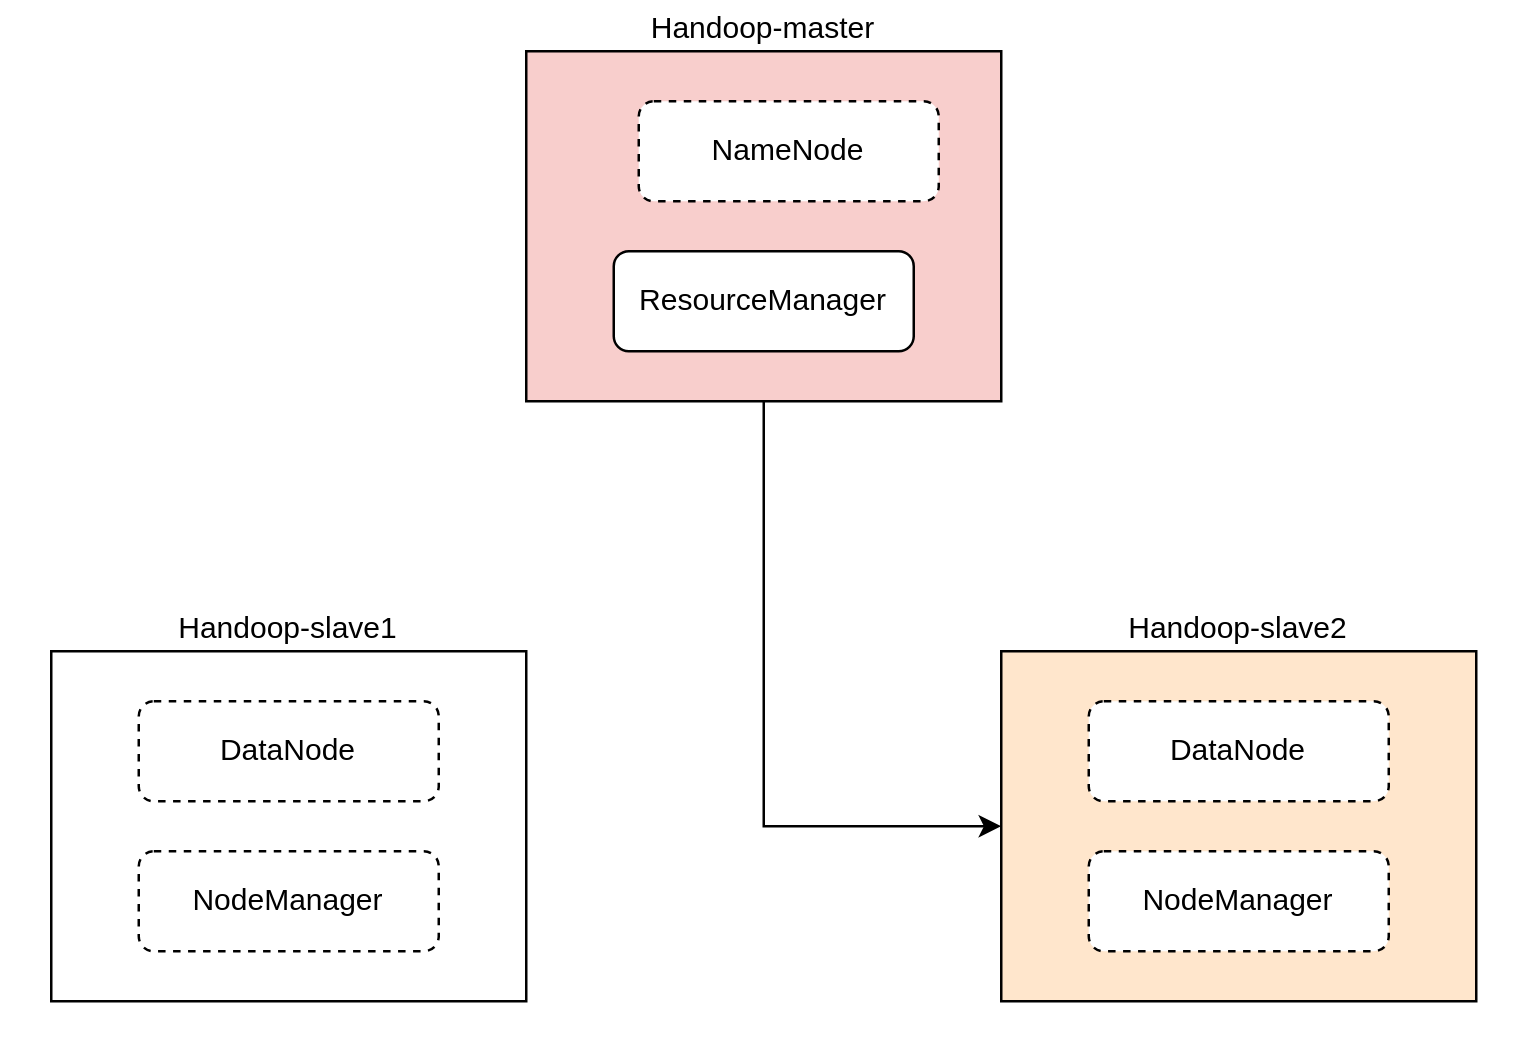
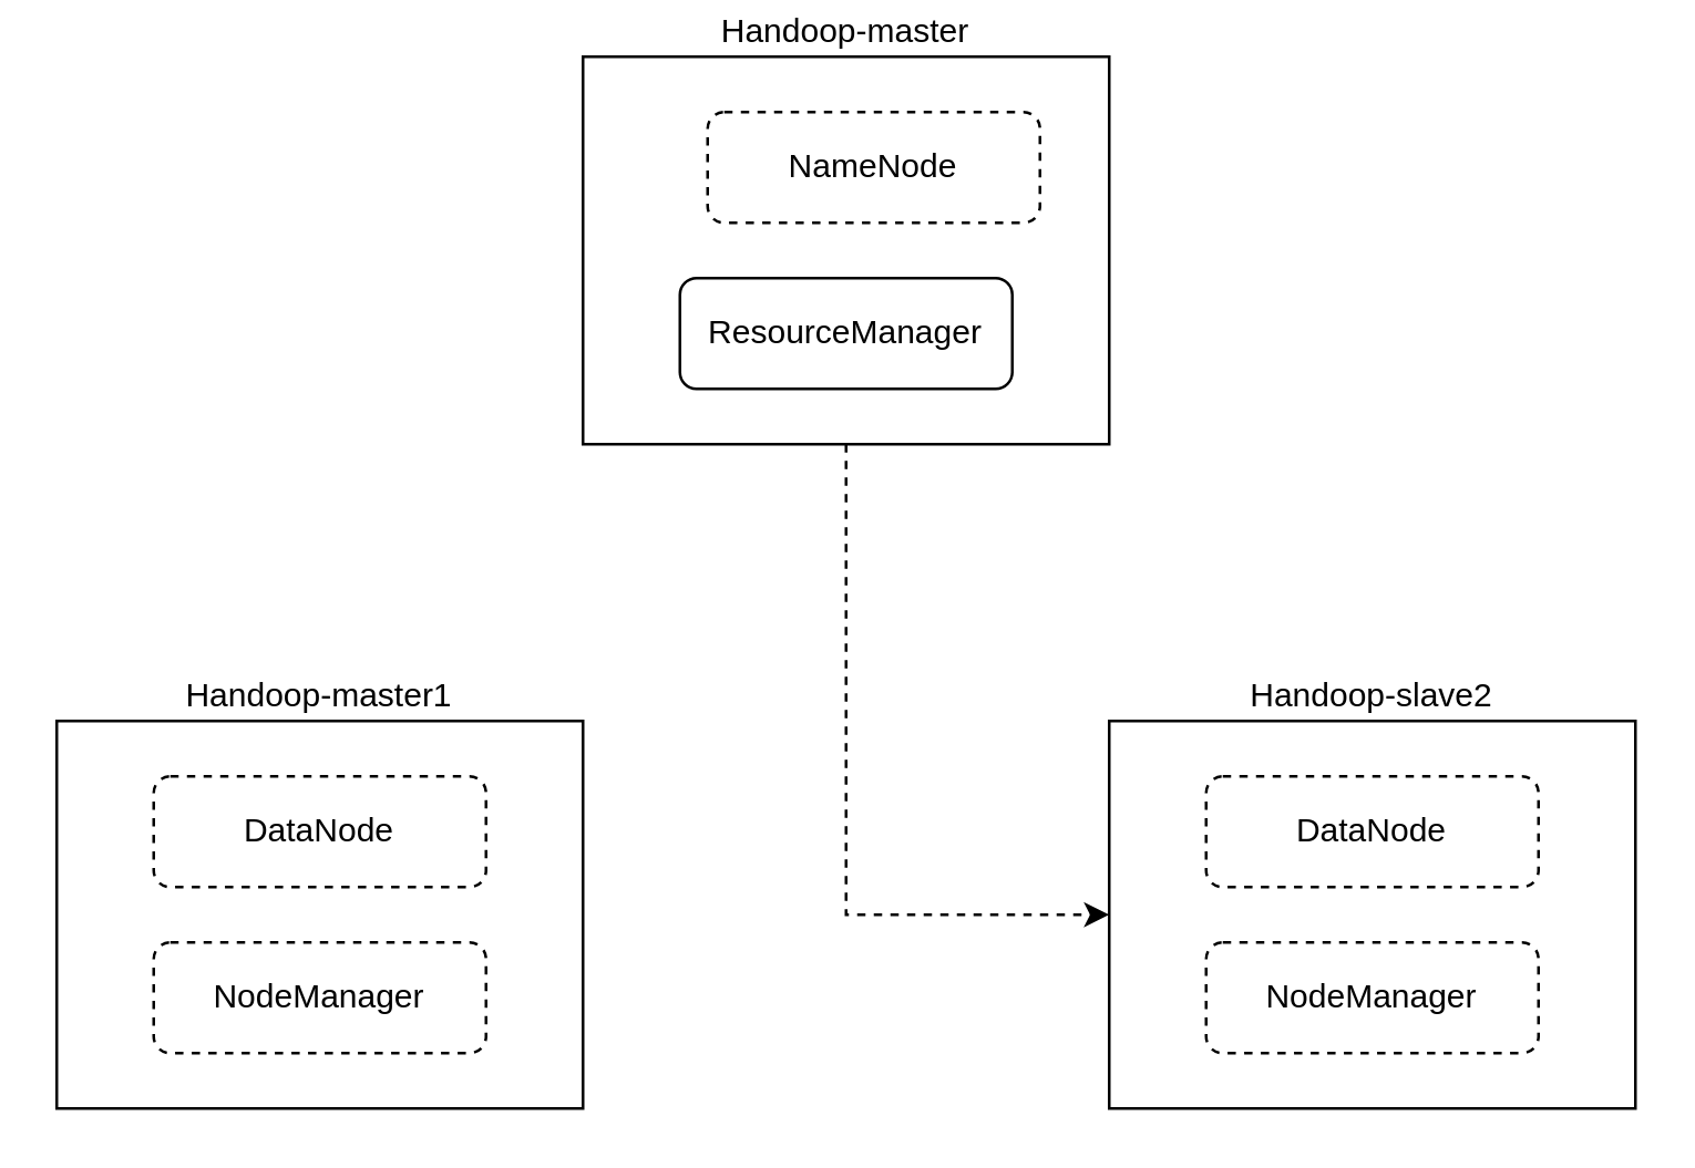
  <mxCell id="0" />
  <mxCell id="1" parent="0" />
  <mxCell id="2" value="" style="group" vertex="1" connectable="0" parent="1"><mxGeometry x="210" y="20" width="190" height="140" as="geometry" /></mxCell>
- <mxCell id="3" value="Handoop-master" style="rounded=0;whiteSpace=wrap;html=1;labelPosition=center;verticalLabelPosition=top;align=center;verticalAlign=bottom;fillColor=#f8cecc;" vertex="1" parent="2"><mxGeometry width="190" height="140" as="geometry" /></mxCell>
+ <mxCell id="3" value="Handoop-master" style="rounded=0;whiteSpace=wrap;html=1;labelPosition=center;verticalLabelPosition=top;align=center;verticalAlign=bottom;" vertex="1" parent="2"><mxGeometry width="190" height="140" as="geometry" /></mxCell>
  <mxCell id="4" value="NameNode" style="rounded=1;whiteSpace=wrap;html=1;dashed=1;" vertex="1" parent="2"><mxGeometry x="45" y="20" width="120" height="40" as="geometry" /></mxCell>
  <mxCell id="5" value="ResourceManager" style="rounded=1;whiteSpace=wrap;html=1;dashed=0;" vertex="1" parent="2"><mxGeometry x="35" y="80" width="120" height="40" as="geometry" /></mxCell>
  <mxCell id="6" value="" style="group" vertex="1" connectable="0" parent="1"><mxGeometry x="20" y="260" width="190" height="140" as="geometry" /></mxCell>
- <mxCell id="7" value="Handoop-slave1" style="rounded=0;whiteSpace=wrap;html=1;labelPosition=center;verticalLabelPosition=top;align=center;verticalAlign=bottom;" vertex="1" parent="6"><mxGeometry width="190" height="140" as="geometry" /></mxCell>
+ <mxCell id="7" value="Handoop-master1" style="rounded=0;whiteSpace=wrap;html=1;labelPosition=center;verticalLabelPosition=top;align=center;verticalAlign=bottom;" vertex="1" parent="6"><mxGeometry width="190" height="140" as="geometry" /></mxCell>
  <mxCell id="8" value="DataNode" style="rounded=1;whiteSpace=wrap;html=1;dashed=1;" vertex="1" parent="6"><mxGeometry x="35" y="20" width="120" height="40" as="geometry" /></mxCell>
  <mxCell id="9" value="NodeManager" style="rounded=1;whiteSpace=wrap;html=1;dashed=1;" vertex="1" parent="6"><mxGeometry x="35" y="80" width="120" height="40" as="geometry" /></mxCell>
  <mxCell id="10" value="" style="group" vertex="1" connectable="0" parent="1"><mxGeometry x="400" y="260" width="190" height="140" as="geometry" /></mxCell>
- <mxCell id="11" value="Handoop-slave2" style="rounded=0;whiteSpace=wrap;html=1;labelPosition=center;verticalLabelPosition=top;align=center;verticalAlign=bottom;fillColor=#ffe6cc;" vertex="1" parent="10"><mxGeometry width="190" height="140" as="geometry" /></mxCell>
+ <mxCell id="11" value="Handoop-slave2" style="rounded=0;whiteSpace=wrap;html=1;labelPosition=center;verticalLabelPosition=top;align=center;verticalAlign=bottom;" vertex="1" parent="10"><mxGeometry width="190" height="140" as="geometry" /></mxCell>
  <mxCell id="12" value="DataNode" style="rounded=1;whiteSpace=wrap;html=1;dashed=1;" vertex="1" parent="10"><mxGeometry x="35" y="20" width="120" height="40" as="geometry" /></mxCell>
  <mxCell id="13" value="NodeManager" style="rounded=1;whiteSpace=wrap;html=1;dashed=1;" vertex="1" parent="10"><mxGeometry x="35" y="80" width="120" height="40" as="geometry" /></mxCell>
- <mxCell id="14" style="edgeStyle=orthogonalEdgeStyle;rounded=0;orthogonalLoop=1;jettySize=auto;html=1;entryX=0;entryY=0.5;entryDx=0;entryDy=0;" edge="1" parent="1" source="3" target="11"><mxGeometry relative="1" as="geometry" /></mxCell>
+ <mxCell id="14" style="edgeStyle=orthogonalEdgeStyle;rounded=0;orthogonalLoop=1;jettySize=auto;html=1;entryX=0;entryY=0.5;entryDx=0;entryDy=0;dashed=1;" edge="1" parent="1" source="3" target="11"><mxGeometry relative="1" as="geometry" /></mxCell>
